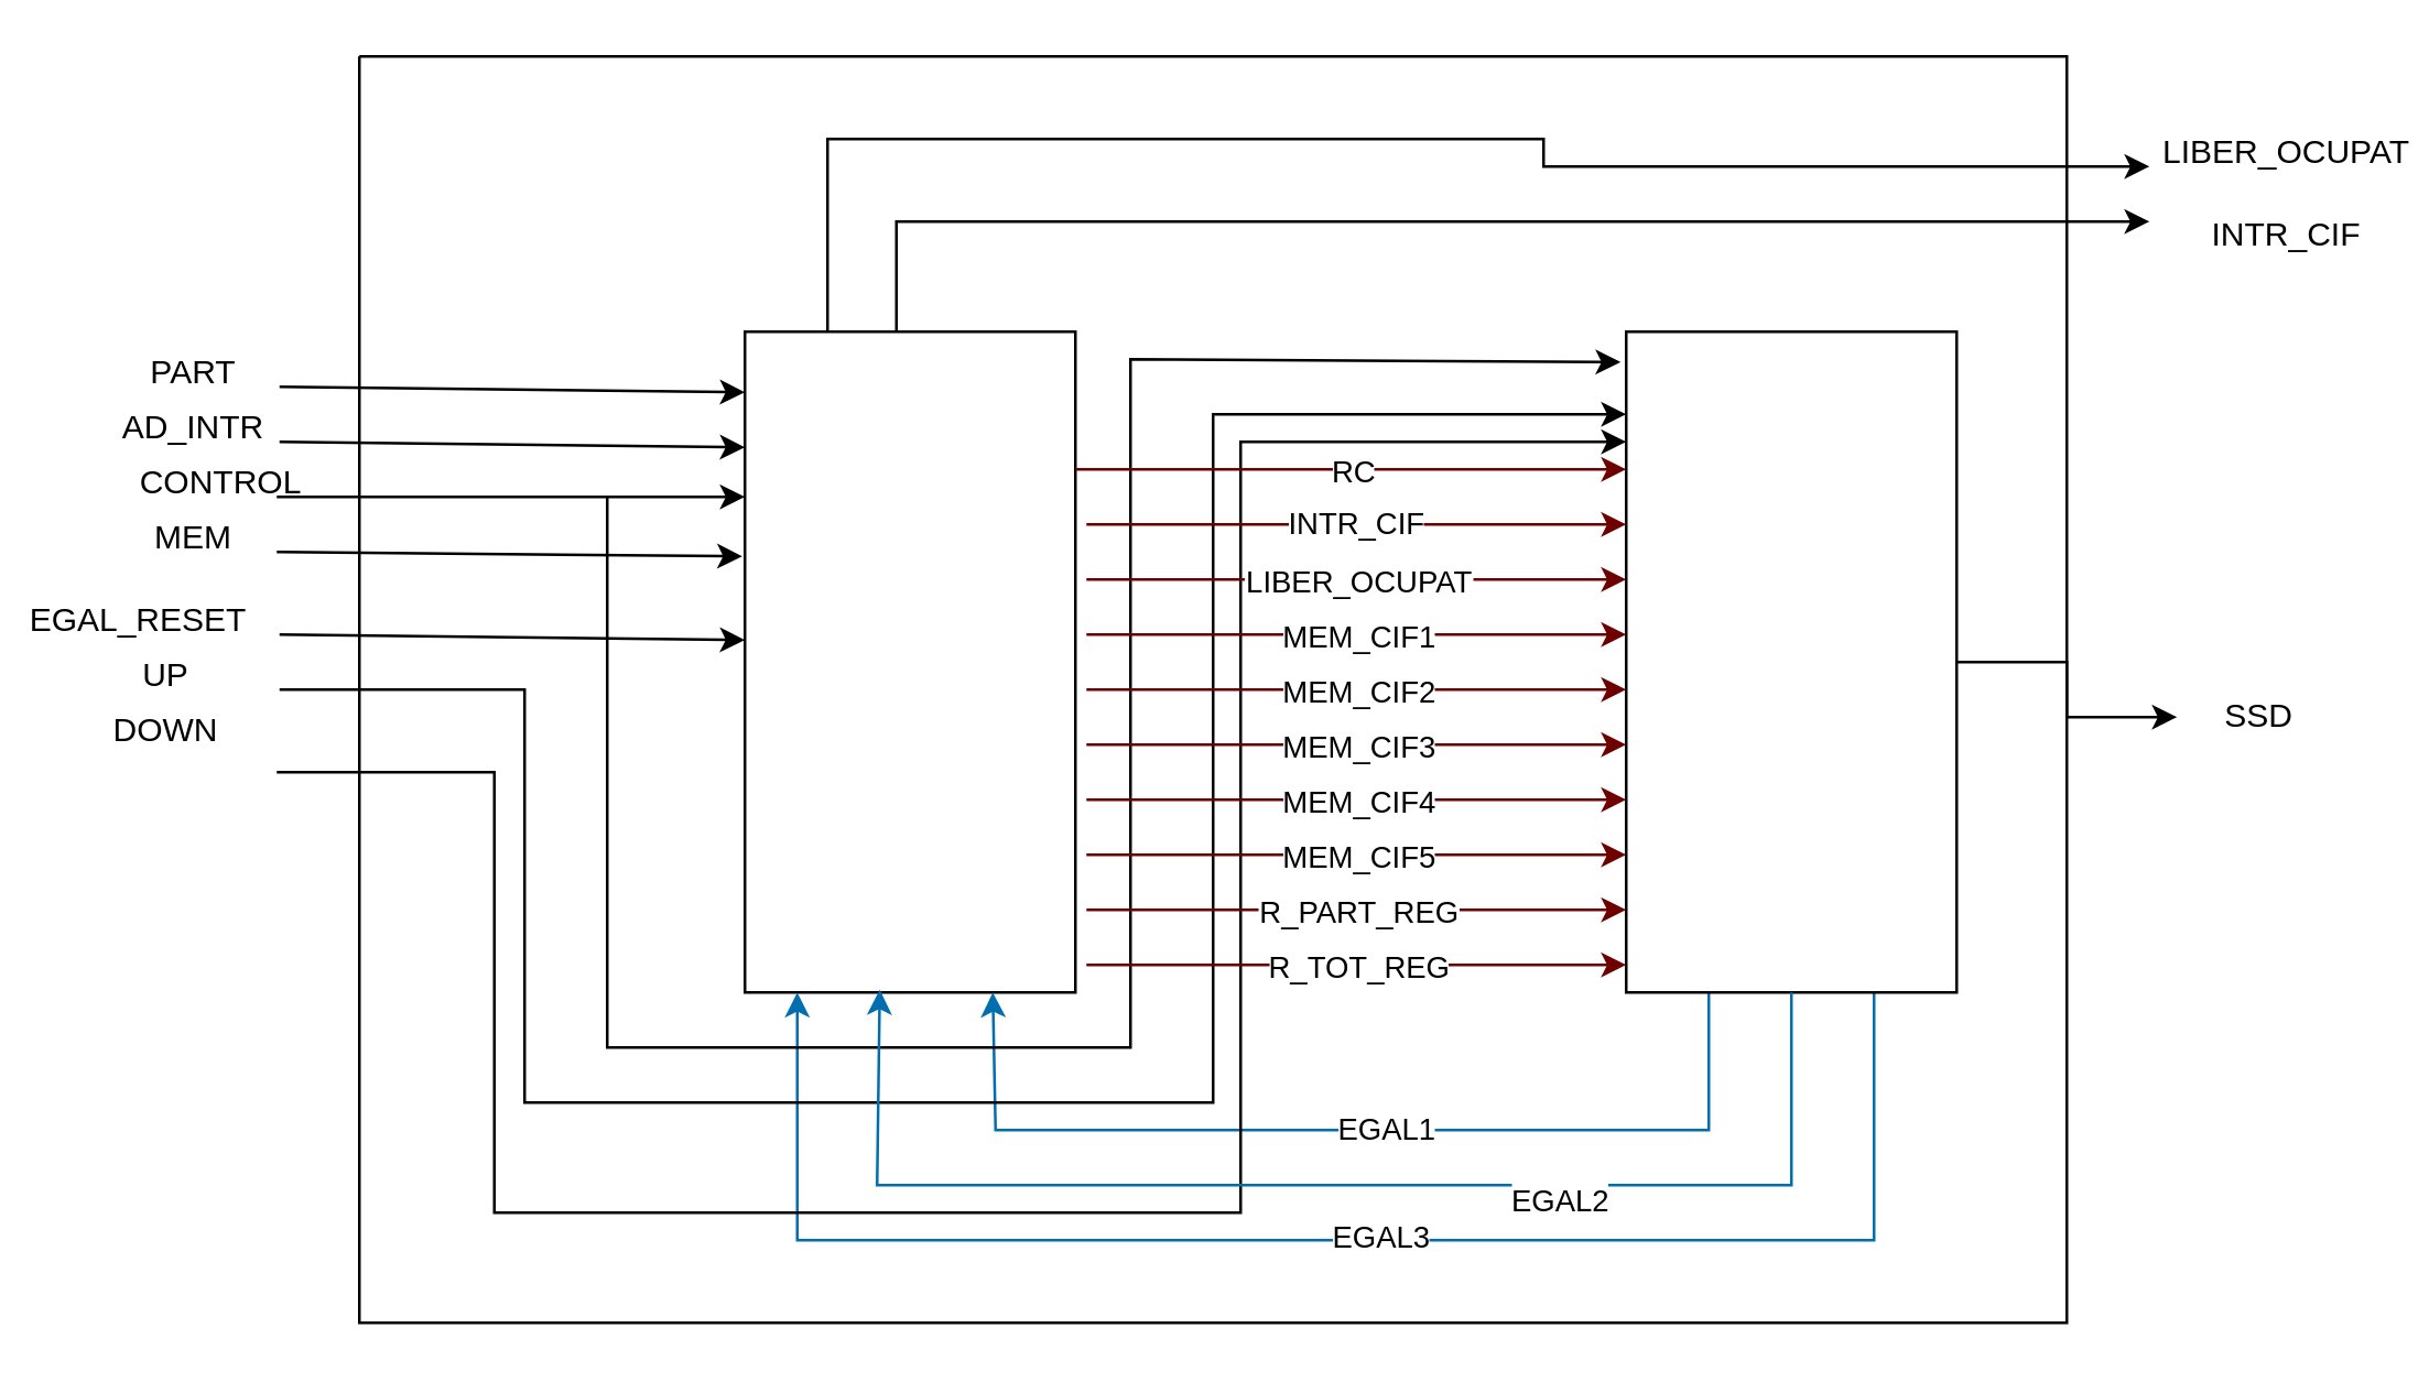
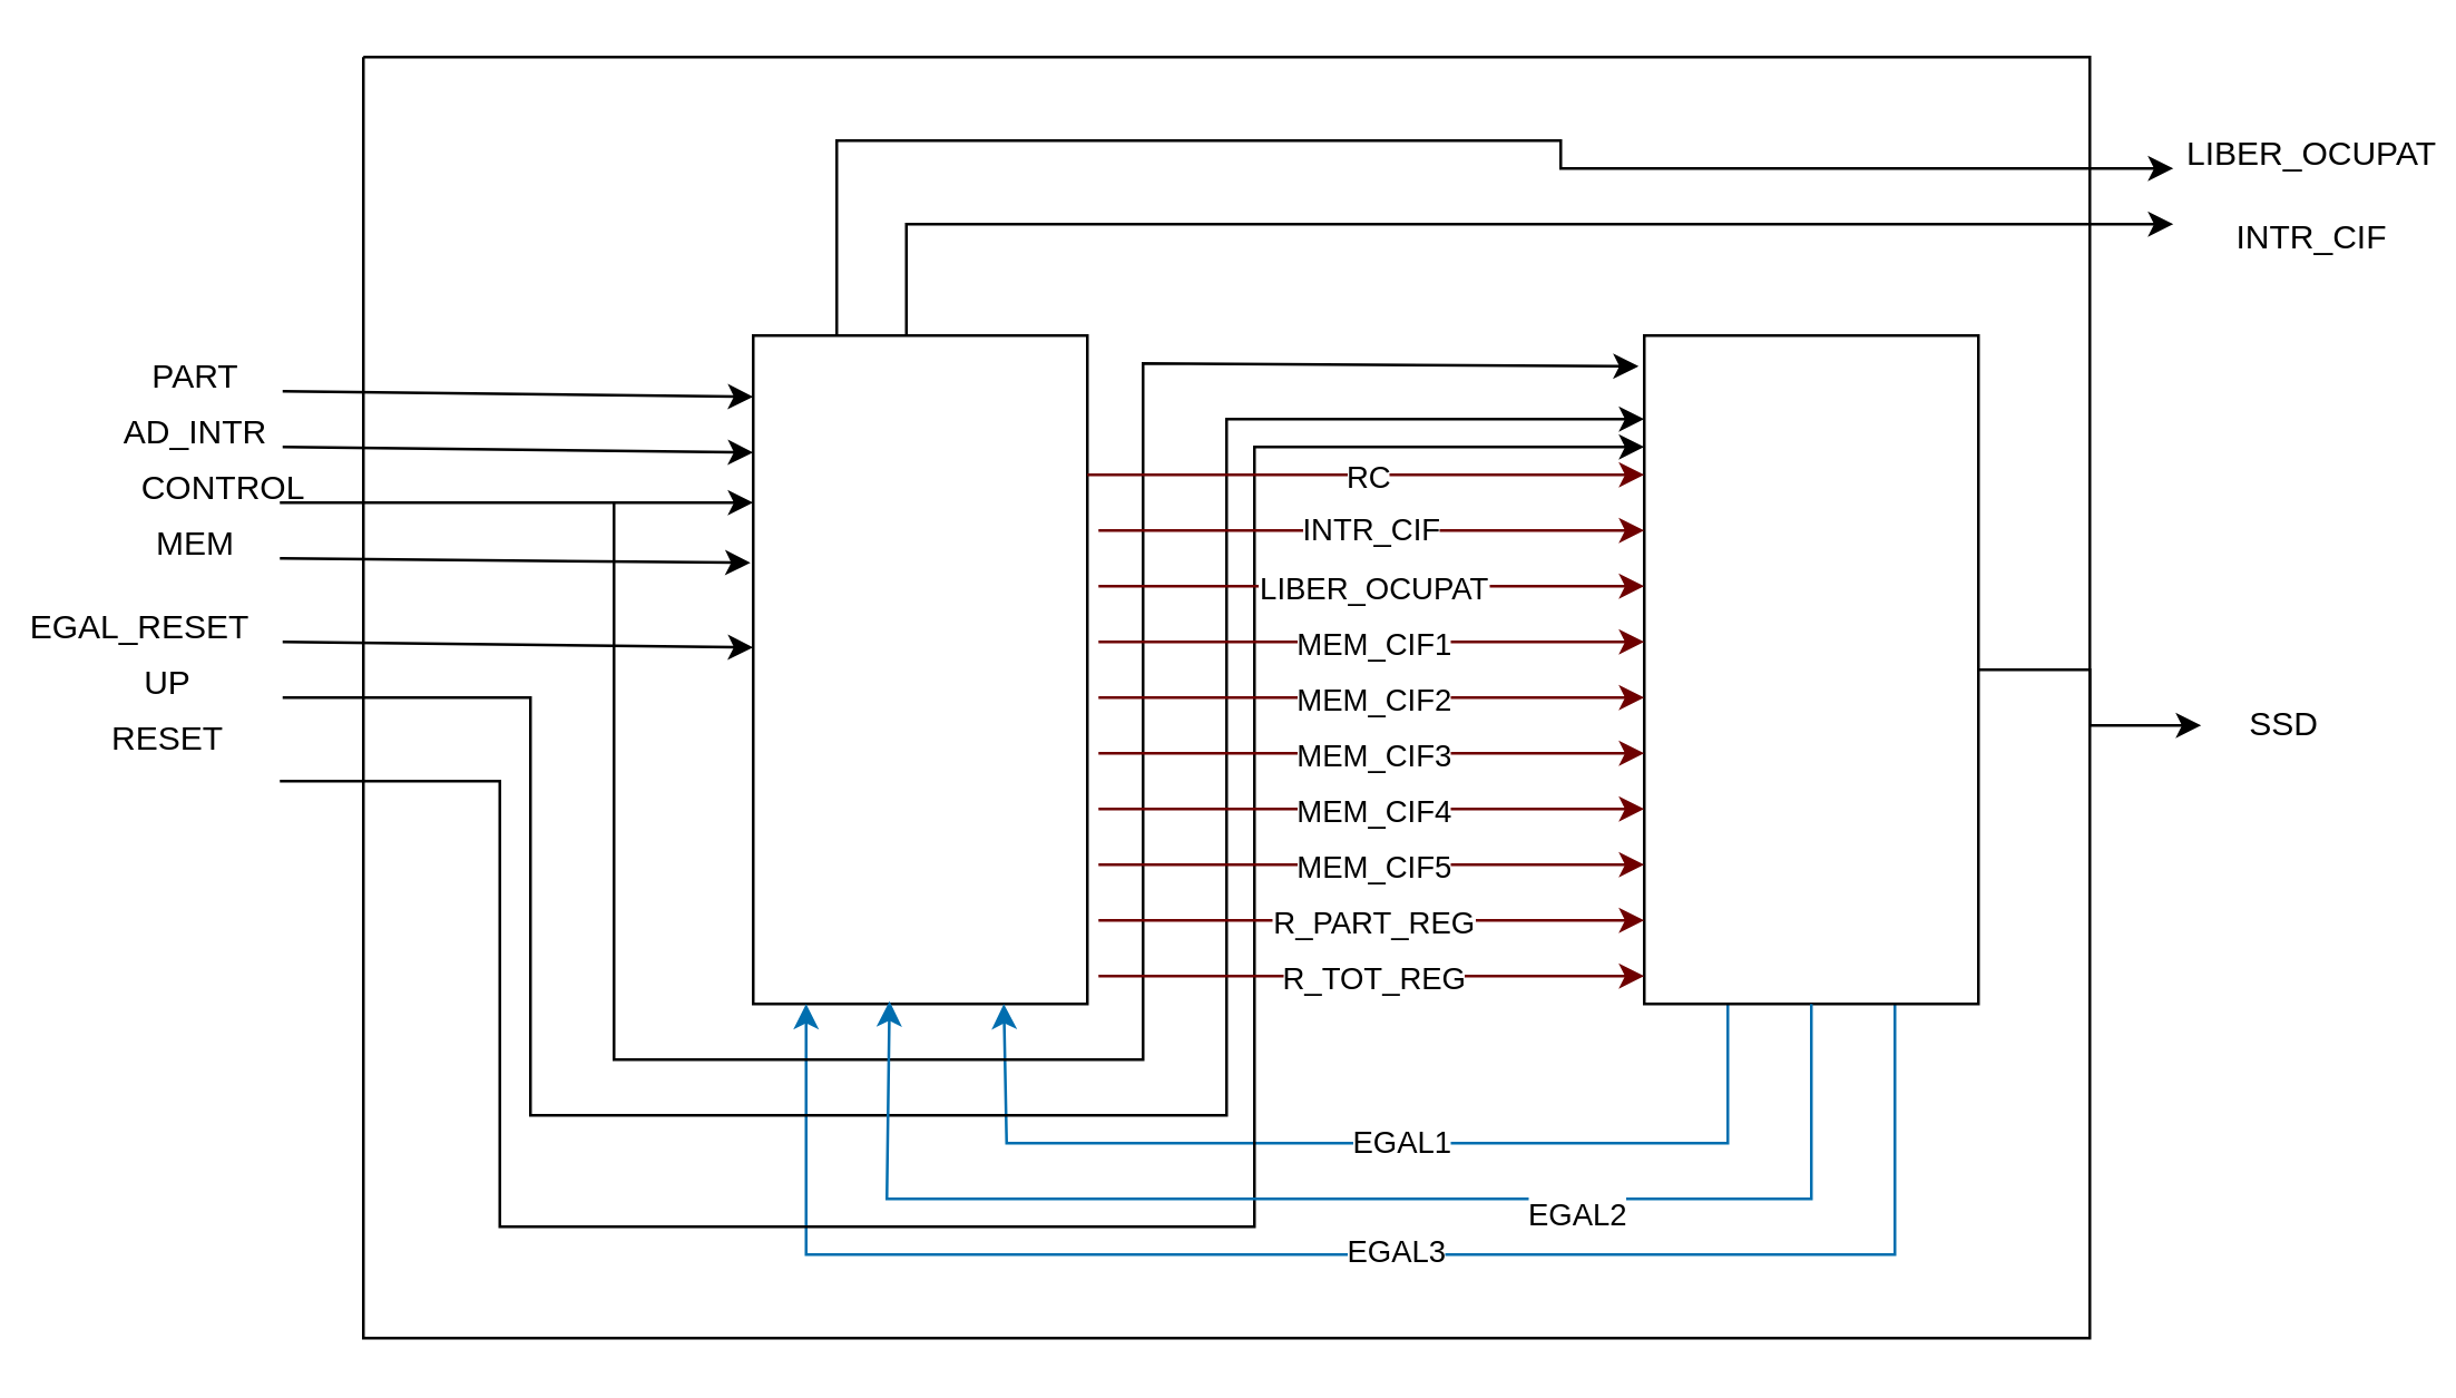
  <mxCell id="0" />
  <mxCell id="1" parent="0" />
  <mxCell id="2" style="edgeStyle=orthogonalEdgeStyle;rounded=0;orthogonalLoop=1;jettySize=auto;html=1;exitX=0.25;exitY=0;exitDx=0;exitDy=0;" parent="1" source="3" edge="1"><mxGeometry relative="1" as="geometry"><mxPoint x="780" y="60" as="targetPoint" /><Array as="points"><mxPoint x="300" y="50" /><mxPoint x="560" y="50" /></Array></mxGeometry></mxCell>
  <mxCell id="3" value="" style="rounded=0;whiteSpace=wrap;html=1;" parent="1" vertex="1"><mxGeometry x="270" y="120" width="120" height="240" as="geometry" /></mxCell>
  <mxCell id="4" style="edgeStyle=orthogonalEdgeStyle;rounded=0;orthogonalLoop=1;jettySize=auto;html=1;exitX=1;exitY=0.5;exitDx=0;exitDy=0;entryX=0;entryY=0.5;entryDx=0;entryDy=0;" parent="1" source="9" target="26" edge="1"><mxGeometry relative="1" as="geometry"><mxPoint x="760" y="240.333" as="targetPoint" /></mxGeometry></mxCell>
  <mxCell id="5" style="edgeStyle=orthogonalEdgeStyle;rounded=0;orthogonalLoop=1;jettySize=auto;html=1;exitX=0.25;exitY=1;exitDx=0;exitDy=0;entryX=0.75;entryY=1;entryDx=0;entryDy=0;fillColor=#1ba1e2;strokeColor=#006EAF;" edge="1" parent="1" source="9" target="3"><mxGeometry relative="1" as="geometry"><mxPoint x="360" y="460" as="targetPoint" /><Array as="points"><mxPoint x="620" y="410" /><mxPoint x="361" y="410" /></Array></mxGeometry></mxCell>
  <mxCell id="6" value="EGAL1" style="edgeLabel;html=1;align=center;verticalAlign=middle;resizable=0;points=[];" vertex="1" connectable="0" parent="5"><mxGeometry x="-0.064" y="-1" relative="1" as="geometry"><mxPoint as="offset" /></mxGeometry></mxCell>
  <mxCell id="7" style="edgeStyle=orthogonalEdgeStyle;rounded=0;orthogonalLoop=1;jettySize=auto;html=1;exitX=0.75;exitY=1;exitDx=0;exitDy=0;fillColor=#1ba1e2;strokeColor=#006EAF;" edge="1" parent="1" source="9"><mxGeometry relative="1" as="geometry"><mxPoint x="289" y="360" as="targetPoint" /><Array as="points"><mxPoint x="680" y="450" /><mxPoint x="289" y="450" /></Array></mxGeometry></mxCell>
  <mxCell id="8" value="EGAL3" style="edgeLabel;html=1;align=center;verticalAlign=middle;resizable=0;points=[];" vertex="1" connectable="0" parent="7"><mxGeometry x="-0.053" y="-2" relative="1" as="geometry"><mxPoint as="offset" /></mxGeometry></mxCell>
  <mxCell id="9" value="" style="rounded=0;whiteSpace=wrap;html=1;" parent="1" vertex="1"><mxGeometry x="590" y="120" width="120" height="240" as="geometry" /></mxCell>
  <mxCell id="10" value="" style="endArrow=classic;html=1;rounded=0;entryX=0;entryY=0.25;entryDx=0;entryDy=0;" parent="1" target="3" edge="1"><mxGeometry width="50" height="50" relative="1" as="geometry"><mxPoint x="100" y="180" as="sourcePoint" /><mxPoint x="170" y="180" as="targetPoint" /></mxGeometry></mxCell>
  <mxCell id="11" value="" style="endArrow=classic;html=1;rounded=0;entryX=-0.008;entryY=0.34;entryDx=0;entryDy=0;entryPerimeter=0;" parent="1" target="3" edge="1"><mxGeometry width="50" height="50" relative="1" as="geometry"><mxPoint x="100" y="200" as="sourcePoint" /><mxPoint x="150" y="170" as="targetPoint" /><Array as="points" /></mxGeometry></mxCell>
  <mxCell id="12" value="" style="endArrow=classic;html=1;rounded=0;entryX=-0.008;entryY=0.34;entryDx=0;entryDy=0;entryPerimeter=0;" parent="1" edge="1"><mxGeometry width="50" height="50" relative="1" as="geometry"><mxPoint x="101" y="230" as="sourcePoint" /><mxPoint x="270" y="232" as="targetPoint" /><Array as="points" /></mxGeometry></mxCell>
  <mxCell id="13" value="" style="endArrow=classic;html=1;rounded=0;entryX=0;entryY=0.125;entryDx=0;entryDy=0;entryPerimeter=0;" parent="1" target="9" edge="1"><mxGeometry width="50" height="50" relative="1" as="geometry"><mxPoint x="101" y="250" as="sourcePoint" /><mxPoint x="520" y="400" as="targetPoint" /><Array as="points"><mxPoint x="190" y="250" /><mxPoint x="190" y="400" /><mxPoint x="440" y="400" /><mxPoint x="440" y="150" /></Array></mxGeometry></mxCell>
  <mxCell id="14" value="" style="endArrow=classic;html=1;rounded=0;entryX=-0.008;entryY=0.34;entryDx=0;entryDy=0;entryPerimeter=0;" parent="1" edge="1"><mxGeometry width="50" height="50" relative="1" as="geometry"><mxPoint x="101" y="160" as="sourcePoint" /><mxPoint x="270" y="162" as="targetPoint" /><Array as="points" /></mxGeometry></mxCell>
  <mxCell id="15" value="" style="endArrow=classic;html=1;rounded=0;" parent="1" edge="1"><mxGeometry width="50" height="50" relative="1" as="geometry"><mxPoint x="100" y="280" as="sourcePoint" /><mxPoint x="590" y="160" as="targetPoint" /><Array as="points"><mxPoint x="179" y="280" /><mxPoint x="179" y="440" /><mxPoint x="450" y="440" /><mxPoint x="450" y="160" /></Array></mxGeometry></mxCell>
  <mxCell id="16" value="" style="endArrow=classic;html=1;rounded=0;entryX=-0.008;entryY=0.34;entryDx=0;entryDy=0;entryPerimeter=0;" parent="1" edge="1"><mxGeometry width="50" height="50" relative="1" as="geometry"><mxPoint x="101" y="140" as="sourcePoint" /><mxPoint x="270" y="142" as="targetPoint" /><Array as="points" /></mxGeometry></mxCell>
  <mxCell id="17" value="PART" style="text;html=1;strokeColor=none;fillColor=none;align=center;verticalAlign=middle;whiteSpace=wrap;rounded=0;" parent="1" vertex="1"><mxGeometry x="40" y="120" width="60" height="30" as="geometry" /></mxCell>
  <mxCell id="18" value="AD_INTR" style="text;html=1;strokeColor=none;fillColor=none;align=center;verticalAlign=middle;whiteSpace=wrap;rounded=0;" parent="1" vertex="1"><mxGeometry x="40" y="140" width="60" height="30" as="geometry" /></mxCell>
  <mxCell id="19" value="CONTROL" style="text;html=1;strokeColor=none;fillColor=none;align=center;verticalAlign=middle;whiteSpace=wrap;rounded=0;" parent="1" vertex="1"><mxGeometry x="50" y="160" width="60" height="30" as="geometry" /></mxCell>
  <mxCell id="20" value="MEM" style="text;html=1;strokeColor=none;fillColor=none;align=center;verticalAlign=middle;whiteSpace=wrap;rounded=0;" parent="1" vertex="1"><mxGeometry x="40" y="180" width="60" height="30" as="geometry" /></mxCell>
  <mxCell id="21" value="EGAL_RESET" style="text;html=1;strokeColor=none;fillColor=none;align=center;verticalAlign=middle;whiteSpace=wrap;rounded=0;" parent="1" vertex="1"><mxGeometry x="20" y="210" width="60" height="30" as="geometry" /></mxCell>
  <mxCell id="22" value="UP" style="text;html=1;strokeColor=none;fillColor=none;align=center;verticalAlign=middle;whiteSpace=wrap;rounded=0;" parent="1" vertex="1"><mxGeometry x="30" y="230" width="60" height="30" as="geometry" /></mxCell>
- <mxCell id="23" value="DOWN" style="text;html=1;strokeColor=none;fillColor=none;align=center;verticalAlign=middle;whiteSpace=wrap;rounded=0;" parent="1" vertex="1"><mxGeometry x="30" y="250" width="60" height="30" as="geometry" /></mxCell>
+ <mxCell id="23" value="RESET" style="text;html=1;strokeColor=none;fillColor=none;align=center;verticalAlign=middle;whiteSpace=wrap;rounded=0;" parent="1" vertex="1"><mxGeometry x="30" y="250" width="60" height="30" as="geometry" /></mxCell>
  <mxCell id="24" value="" style="endArrow=classic;html=1;rounded=0;entryX=-0.017;entryY=0.046;entryDx=0;entryDy=0;entryPerimeter=0;" parent="1" edge="1" target="9"><mxGeometry width="50" height="50" relative="1" as="geometry"><mxPoint x="220" y="180" as="sourcePoint" /><mxPoint x="590" y="130" as="targetPoint" /><Array as="points"><mxPoint x="220" y="380" /><mxPoint x="410" y="380" /><mxPoint x="410" y="130" /></Array></mxGeometry></mxCell>
  <mxCell id="25" value="" style="endArrow=classic;html=1;rounded=0;" parent="1" edge="1"><mxGeometry width="50" height="50" relative="1" as="geometry"><mxPoint x="325" y="120" as="sourcePoint" /><mxPoint x="780" y="80" as="targetPoint" /><Array as="points"><mxPoint x="325" y="80" /><mxPoint x="440" y="80" /></Array></mxGeometry></mxCell>
  <mxCell id="26" value="SSD" style="text;html=1;strokeColor=none;fillColor=none;align=center;verticalAlign=middle;whiteSpace=wrap;rounded=0;" parent="1" vertex="1"><mxGeometry x="790" y="245" width="60" height="30" as="geometry" /></mxCell>
  <mxCell id="27" value="LIBER_OCUPAT" style="text;html=1;strokeColor=none;fillColor=none;align=center;verticalAlign=middle;whiteSpace=wrap;rounded=0;" parent="1" vertex="1"><mxGeometry x="800" y="40" width="60" height="30" as="geometry" /></mxCell>
  <mxCell id="28" value="INTR_CIF" style="text;html=1;strokeColor=none;fillColor=none;align=center;verticalAlign=middle;whiteSpace=wrap;rounded=0;" parent="1" vertex="1"><mxGeometry x="800" y="70" width="60" height="30" as="geometry" /></mxCell>
  <mxCell id="29" value="" style="endArrow=none;html=1;rounded=0;" parent="1" edge="1"><mxGeometry width="50" height="50" relative="1" as="geometry"><mxPoint x="130" y="20" as="sourcePoint" /><mxPoint x="130" y="20" as="targetPoint" /><Array as="points"><mxPoint x="750" y="20" /><mxPoint x="750" y="480" /><mxPoint x="130" y="480" /></Array></mxGeometry></mxCell>
  <mxCell id="30" value="" style="endArrow=classic;html=1;rounded=0;fillColor=#a20025;strokeColor=#6F0000;" edge="1" parent="1"><mxGeometry relative="1" as="geometry"><mxPoint x="390" y="170" as="sourcePoint" /><mxPoint x="590" y="170" as="targetPoint" /></mxGeometry></mxCell>
  <mxCell id="31" value="RC" style="edgeLabel;resizable=0;html=1;align=center;verticalAlign=middle;" connectable="0" vertex="1" parent="30"><mxGeometry relative="1" as="geometry" /></mxCell>
  <mxCell id="32" value="INTR_CIF" style="endArrow=classic;html=1;rounded=0;entryX=-0.033;entryY=0.333;entryDx=0;entryDy=0;entryPerimeter=0;fillColor=#a20025;strokeColor=#6F0000;" edge="1" parent="1"><mxGeometry relative="1" as="geometry"><mxPoint x="394" y="190" as="sourcePoint" /><mxPoint x="590" y="190" as="targetPoint" /></mxGeometry></mxCell>
  <mxCell id="33" value="" style="endArrow=classic;html=1;rounded=0;entryX=-0.033;entryY=0.333;entryDx=0;entryDy=0;entryPerimeter=0;fillColor=#a20025;strokeColor=#6F0000;" edge="1" parent="1"><mxGeometry relative="1" as="geometry"><mxPoint x="394" y="210" as="sourcePoint" /><mxPoint x="590" y="210" as="targetPoint" /></mxGeometry></mxCell>
  <mxCell id="34" value="LIBER_OCUPAT" style="edgeLabel;resizable=0;html=1;align=center;verticalAlign=middle;" connectable="0" vertex="1" parent="33"><mxGeometry relative="1" as="geometry" /></mxCell>
  <mxCell id="35" value="" style="endArrow=classic;html=1;rounded=0;entryX=-0.033;entryY=0.333;entryDx=0;entryDy=0;entryPerimeter=0;fillColor=#a20025;strokeColor=#6F0000;" edge="1" parent="1"><mxGeometry relative="1" as="geometry"><mxPoint x="394" y="230" as="sourcePoint" /><mxPoint x="590" y="230" as="targetPoint" /></mxGeometry></mxCell>
  <mxCell id="36" value="MEM_CIF1" style="edgeLabel;resizable=0;html=1;align=center;verticalAlign=middle;" connectable="0" vertex="1" parent="35"><mxGeometry relative="1" as="geometry" /></mxCell>
  <mxCell id="37" value="" style="endArrow=classic;html=1;rounded=0;entryX=-0.033;entryY=0.333;entryDx=0;entryDy=0;entryPerimeter=0;fillColor=#a20025;strokeColor=#6F0000;" edge="1" parent="1"><mxGeometry relative="1" as="geometry"><mxPoint x="394" y="250" as="sourcePoint" /><mxPoint x="590" y="250" as="targetPoint" /></mxGeometry></mxCell>
  <mxCell id="38" value="MEM_CIF2" style="edgeLabel;resizable=0;html=1;align=center;verticalAlign=middle;" connectable="0" vertex="1" parent="37"><mxGeometry relative="1" as="geometry" /></mxCell>
  <mxCell id="39" value="" style="endArrow=classic;html=1;rounded=0;entryX=-0.033;entryY=0.333;entryDx=0;entryDy=0;entryPerimeter=0;fillColor=#a20025;strokeColor=#6F0000;" edge="1" parent="1"><mxGeometry relative="1" as="geometry"><mxPoint x="394" y="270" as="sourcePoint" /><mxPoint x="590" y="270" as="targetPoint" /></mxGeometry></mxCell>
  <mxCell id="40" value="MEM_CIF3" style="edgeLabel;resizable=0;html=1;align=center;verticalAlign=middle;" connectable="0" vertex="1" parent="39"><mxGeometry relative="1" as="geometry" /></mxCell>
  <mxCell id="41" value="" style="endArrow=classic;html=1;rounded=0;entryX=-0.033;entryY=0.333;entryDx=0;entryDy=0;entryPerimeter=0;fillColor=#a20025;strokeColor=#6F0000;" edge="1" parent="1"><mxGeometry relative="1" as="geometry"><mxPoint x="394" y="290" as="sourcePoint" /><mxPoint x="590" y="290" as="targetPoint" /></mxGeometry></mxCell>
  <mxCell id="42" value="MEM_CIF4" style="edgeLabel;resizable=0;html=1;align=center;verticalAlign=middle;" connectable="0" vertex="1" parent="41"><mxGeometry relative="1" as="geometry" /></mxCell>
  <mxCell id="43" value="" style="endArrow=classic;html=1;rounded=0;entryX=-0.033;entryY=0.333;entryDx=0;entryDy=0;entryPerimeter=0;fillColor=#a20025;strokeColor=#6F0000;" edge="1" parent="1"><mxGeometry relative="1" as="geometry"><mxPoint x="394" y="310" as="sourcePoint" /><mxPoint x="590" y="310" as="targetPoint" /></mxGeometry></mxCell>
  <mxCell id="44" value="MEM_CIF5" style="edgeLabel;resizable=0;html=1;align=center;verticalAlign=middle;" connectable="0" vertex="1" parent="43"><mxGeometry relative="1" as="geometry" /></mxCell>
  <mxCell id="45" value="" style="endArrow=classic;html=1;rounded=0;entryX=-0.033;entryY=0.333;entryDx=0;entryDy=0;entryPerimeter=0;fillColor=#a20025;strokeColor=#6F0000;" edge="1" parent="1"><mxGeometry relative="1" as="geometry"><mxPoint x="394" y="330" as="sourcePoint" /><mxPoint x="590" y="330" as="targetPoint" /></mxGeometry></mxCell>
  <mxCell id="46" value="R_PART_REG" style="edgeLabel;resizable=0;html=1;align=center;verticalAlign=middle;" connectable="0" vertex="1" parent="45"><mxGeometry relative="1" as="geometry"><mxPoint as="offset" /></mxGeometry></mxCell>
  <mxCell id="47" value="" style="endArrow=classic;html=1;rounded=0;entryX=-0.033;entryY=0.333;entryDx=0;entryDy=0;entryPerimeter=0;fillColor=#a20025;strokeColor=#6F0000;" edge="1" parent="1"><mxGeometry relative="1" as="geometry"><mxPoint x="394" y="350" as="sourcePoint" /><mxPoint x="590" y="350" as="targetPoint" /></mxGeometry></mxCell>
  <mxCell id="48" value="R_TOT_REG" style="edgeLabel;resizable=0;html=1;align=center;verticalAlign=middle;" connectable="0" vertex="1" parent="47"><mxGeometry relative="1" as="geometry"><mxPoint as="offset" /></mxGeometry></mxCell>
  <mxCell id="49" style="edgeStyle=orthogonalEdgeStyle;rounded=0;orthogonalLoop=1;jettySize=auto;html=1;exitX=0.25;exitY=1;exitDx=0;exitDy=0;fillColor=#1ba1e2;strokeColor=#006EAF;entryX=0.408;entryY=0.996;entryDx=0;entryDy=0;entryPerimeter=0;" edge="1" parent="1" target="3"><mxGeometry relative="1" as="geometry"><mxPoint x="320" y="410" as="targetPoint" /><mxPoint x="650" y="360" as="sourcePoint" /><Array as="points"><mxPoint x="650" y="430" /><mxPoint x="318" y="430" /></Array></mxGeometry></mxCell>
  <mxCell id="50" value="EGAL2" style="edgeLabel;html=1;align=center;verticalAlign=middle;resizable=0;points=[];" vertex="1" connectable="0" parent="49"><mxGeometry x="-0.346" y="5" relative="1" as="geometry"><mxPoint as="offset" /></mxGeometry></mxCell>
